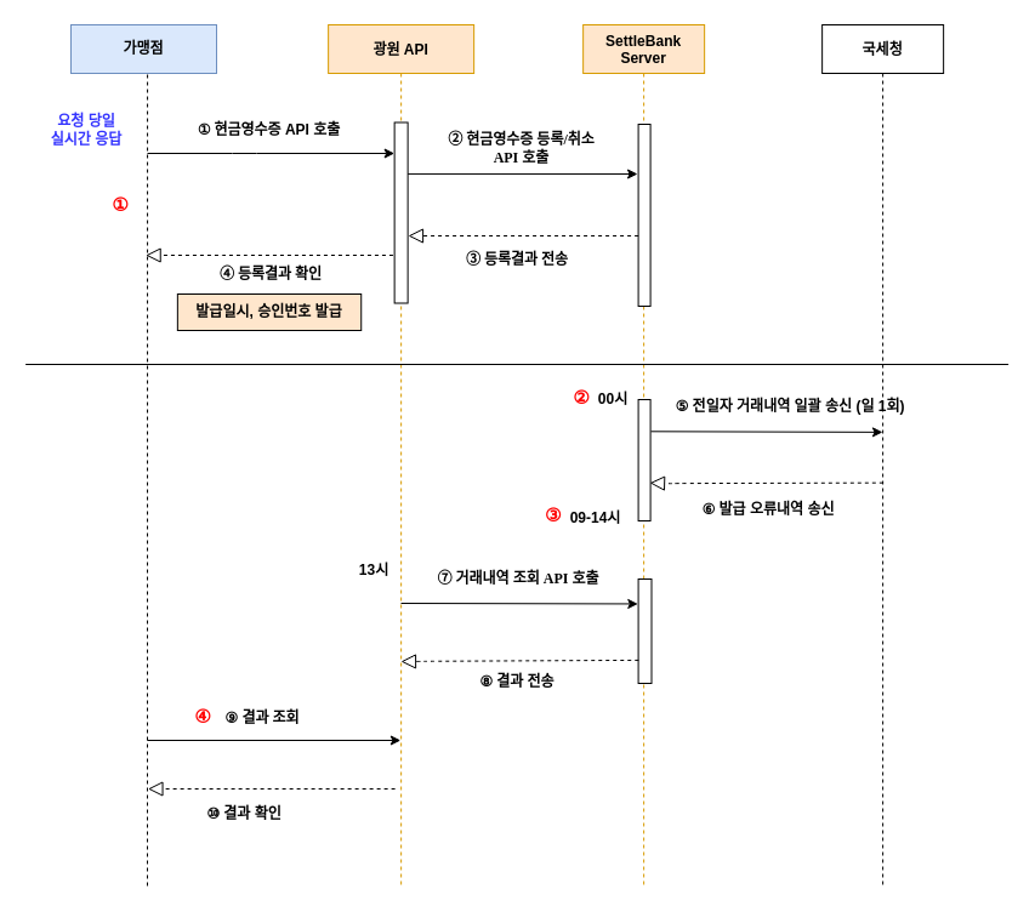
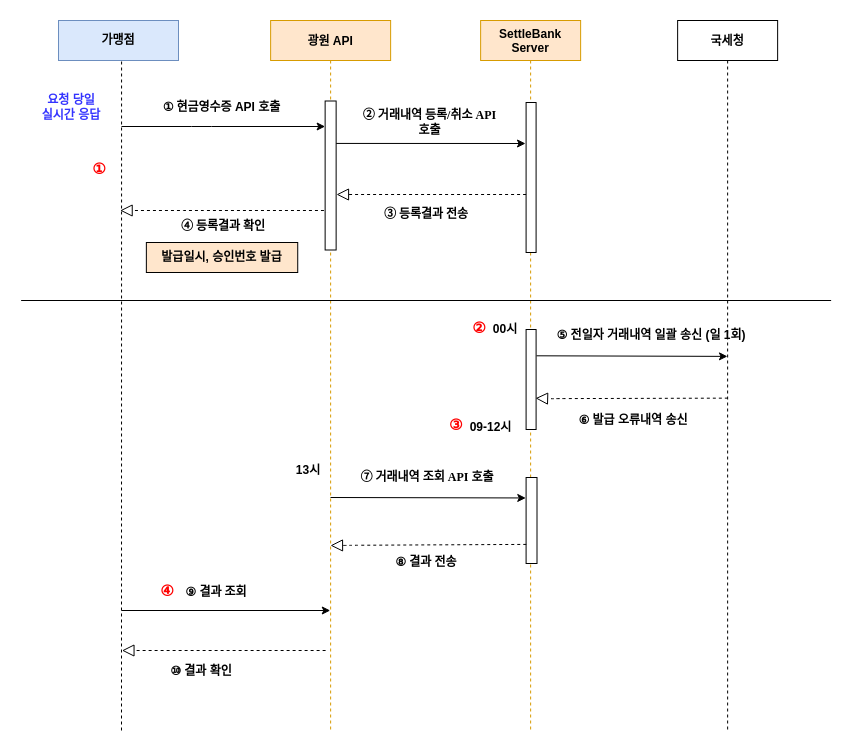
  <mxCell id="0" />
  <mxCell id="1" parent="0" />
  <mxCell id="2" value="광원 API" style="shape=umlLifeline;perimeter=lifelinePerimeter;container=1;collapsible=0;recursiveResize=0;rounded=0;shadow=0;strokeWidth=1;fontSize=12;fontStyle=1;fillColor=#ffe6cc;strokeColor=#d79b00;" vertex="1" parent="1"><mxGeometry x="270.13" y="20" width="120" height="710" as="geometry" /></mxCell>
  <mxCell id="3" value="국세청" style="shape=umlLifeline;perimeter=lifelinePerimeter;container=1;collapsible=0;recursiveResize=0;rounded=0;shadow=0;strokeWidth=1;fontSize=12;fontStyle=1" vertex="1" parent="1"><mxGeometry x="677.13" y="20" width="100" height="710" as="geometry" /></mxCell>
  <mxCell id="4" value="SettleBank&#10;Server" style="shape=umlLifeline;perimeter=lifelinePerimeter;container=1;collapsible=0;recursiveResize=0;rounded=0;shadow=0;strokeWidth=1;size=40;fontSize=12;fontStyle=1;fillColor=#ffe6cc;strokeColor=#d79b00;" vertex="1" parent="1"><mxGeometry x="480.13" y="20" width="100" height="710" as="geometry" /></mxCell>
  <mxCell id="5" value="" style="points=[];perimeter=orthogonalPerimeter;rounded=0;shadow=0;strokeWidth=1;fontSize=12;fontStyle=1" vertex="1" parent="4"><mxGeometry x="45.46" y="309" width="10" height="100" as="geometry" /></mxCell>
  <mxCell id="6" value="" style="points=[];perimeter=orthogonalPerimeter;rounded=0;shadow=0;strokeWidth=1;fontSize=12;fontStyle=1" vertex="1" parent="4"><mxGeometry x="45.46" y="82" width="10" height="150" as="geometry" /></mxCell>
  <mxCell id="7" value="" style="points=[];perimeter=orthogonalPerimeter;rounded=0;shadow=0;strokeWidth=1;fontSize=12;fontStyle=1" vertex="1" parent="4"><mxGeometry x="45.46" y="457" width="10.91" height="86" as="geometry" /></mxCell>
  <mxCell id="8" value="" style="points=[];perimeter=orthogonalPerimeter;rounded=0;shadow=0;strokeWidth=1;fontSize=12;fontStyle=1" vertex="1" parent="4"><mxGeometry x="-155.5" y="80.5" width="11" height="149" as="geometry" /></mxCell>
  <mxCell id="9" value="&lt;font style=&quot;font-size: 12px&quot;&gt;&lt;span lang=&quot;EN-US&quot; style=&quot;line-height: 125% ; font-family: &amp;#34;맑은 고딕&amp;#34; ; font-size: 12px&quot;&gt;⑥&lt;/span&gt;&amp;nbsp;발급 오류내역 송신&lt;/font&gt;" style="text;html=1;strokeColor=none;fillColor=none;align=center;verticalAlign=middle;whiteSpace=wrap;rounded=0;fontSize=12;fontStyle=1" vertex="1" parent="1"><mxGeometry x="558" y="403.5" width="150" height="33" as="geometry" /></mxCell>
  <mxCell id="10" value="" style="endArrow=classic;html=1;entryX=0.483;entryY=0.382;entryDx=0;entryDy=0;entryPerimeter=0;fontSize=12;fontStyle=1;exitX=1.034;exitY=0.153;exitDx=0;exitDy=0;exitPerimeter=0;" edge="1" parent="1"><mxGeometry width="50" height="50" relative="1" as="geometry"><mxPoint x="536" y="355.307" as="sourcePoint" /><mxPoint x="726.96" y="355.89" as="targetPoint" /><Array as="points" /></mxGeometry></mxCell>
  <mxCell id="11" value="&lt;font style=&quot;font-size: 12px&quot;&gt;&lt;span lang=&quot;EN-US&quot; style=&quot;line-height: 125% ; font-family: &amp;#34;맑은 고딕&amp;#34; ; font-size: 12px&quot;&gt;⑧&amp;nbsp;&lt;/span&gt;결과 전송&lt;br style=&quot;font-size: 12px&quot;&gt;&lt;/font&gt;" style="text;html=1;strokeColor=none;fillColor=none;align=center;verticalAlign=middle;whiteSpace=wrap;rounded=0;fontSize=12;fontStyle=1" vertex="1" parent="1"><mxGeometry x="366.64" y="552" width="118" height="20" as="geometry" /></mxCell>
  <mxCell id="12" value="&lt;font style=&quot;font-size: 12px&quot;&gt;⑨&amp;nbsp;&lt;/font&gt;&lt;span style=&quot;font-family: &amp;#34;맑은 고딕&amp;#34;&quot;&gt;결과 조회&lt;/span&gt;" style="text;html=1;strokeColor=none;fillColor=none;align=center;verticalAlign=middle;whiteSpace=wrap;rounded=0;fontSize=12;fontStyle=1" vertex="1" parent="1"><mxGeometry x="151.02" y="582" width="129.76" height="20" as="geometry" /></mxCell>
  <mxCell id="13" value="&lt;font style=&quot;font-size: 12px&quot;&gt;&lt;span lang=&quot;EN-US&quot; style=&quot;line-height: 125% ; font-family: &amp;#34;맑은 고딕&amp;#34; ; font-size: 12px&quot;&gt;⑩&lt;/span&gt;&amp;nbsp;결과 확인&lt;/font&gt;" style="text;html=1;strokeColor=none;fillColor=none;align=center;verticalAlign=middle;whiteSpace=wrap;rounded=0;fontSize=12;fontStyle=1" vertex="1" parent="1"><mxGeometry x="155.9" y="661.1" width="90" height="20" as="geometry" /></mxCell>
  <mxCell id="14" value="" style="startArrow=none;startFill=0;startSize=7;endArrow=block;endFill=0;endSize=10;dashed=1;html=1;fontSize=12;fontStyle=1;" edge="1" parent="1"><mxGeometry width="100" relative="1" as="geometry"><mxPoint x="325.12" y="650" as="sourcePoint" /><mxPoint x="121.44" y="650" as="targetPoint" /><Array as="points"><mxPoint x="228.44" y="650" /></Array></mxGeometry></mxCell>
  <mxCell id="15" value="" style="endArrow=classic;html=1;fontSize=12;fontStyle=1;exitX=1.005;exitY=0.268;exitDx=0;exitDy=0;exitPerimeter=0;" edge="1" parent="1"><mxGeometry width="50" height="50" relative="1" as="geometry"><mxPoint x="335.685" y="142.932" as="sourcePoint" /><mxPoint x="525" y="143" as="targetPoint" /></mxGeometry></mxCell>
- <mxCell id="16" value="&lt;span style=&quot;font-family: &amp;#34;맑은 고딕&amp;#34;&quot;&gt;②&amp;nbsp;&lt;/span&gt;&lt;font face=&quot;맑은 고딕&quot;&gt;현금영수증 등록/취소 API 호출&lt;/font&gt;" style="text;html=1;strokeColor=none;fillColor=none;align=center;verticalAlign=middle;whiteSpace=wrap;rounded=0;fontSize=12;fontStyle=1" vertex="1" parent="1"><mxGeometry x="357.11" y="112" width="145.06" height="20" as="geometry" /></mxCell>
+ <mxCell id="16" value="&lt;span style=&quot;font-family: &amp;#34;맑은 고딕&amp;#34;&quot;&gt;②&amp;nbsp;&lt;/span&gt;&lt;font face=&quot;맑은 고딕&quot;&gt;거래내역 등록/취소 API 호출&lt;/font&gt;" style="text;html=1;strokeColor=none;fillColor=none;align=center;verticalAlign=middle;whiteSpace=wrap;rounded=0;fontSize=12;fontStyle=1" vertex="1" parent="1"><mxGeometry x="357.11" y="112" width="145.06" height="20" as="geometry" /></mxCell>
  <mxCell id="17" value="&lt;font style=&quot;font-size: 12px&quot;&gt;&lt;span lang=&quot;EN-US&quot; style=&quot;line-height: 125% ; font-family: &amp;#34;맑은 고딕&amp;#34; ; font-size: 12px&quot;&gt;①&amp;nbsp;&lt;/span&gt;현금영수증 API 호출&lt;/font&gt;" style="text;html=1;strokeColor=none;fillColor=none;align=center;verticalAlign=middle;whiteSpace=wrap;rounded=0;fontSize=12;fontStyle=1" vertex="1" parent="1"><mxGeometry x="146" y="97" width="151.09" height="20" as="geometry" /></mxCell>
  <mxCell id="18" value="" style="endArrow=classic;html=1;fontSize=12;fontStyle=1;" edge="1" parent="1"><mxGeometry width="50" height="50" relative="1" as="geometry"><mxPoint x="121" y="126" as="sourcePoint" /><mxPoint x="324.63" y="126" as="targetPoint" /><Array as="points"><mxPoint x="121" y="126" /><mxPoint x="121" y="126" /><mxPoint x="201" y="126" /></Array></mxGeometry></mxCell>
  <mxCell id="19" value="&lt;font style=&quot;font-size: 12px&quot;&gt;&lt;span lang=&quot;EN-US&quot; style=&quot;line-height: 125% ; font-family: &amp;#34;맑은 고딕&amp;#34; ; font-size: 12px&quot;&gt;④ 등록결과 확인&lt;/span&gt;&lt;/font&gt;" style="text;html=1;strokeColor=none;fillColor=none;align=center;verticalAlign=middle;whiteSpace=wrap;rounded=0;fontSize=12;fontStyle=1" vertex="1" parent="1"><mxGeometry x="147.46" y="216" width="151.63" height="20" as="geometry" /></mxCell>
  <mxCell id="20" value="&lt;b&gt;가맹점&lt;/b&gt;" style="rounded=0;whiteSpace=wrap;html=1;fillColor=#dae8fc;strokeColor=#6c8ebf;" vertex="1" parent="1"><mxGeometry x="58" y="20" width="120" height="40" as="geometry" /></mxCell>
  <mxCell id="21" value="&lt;font color=&quot;#3333ff&quot;&gt;&lt;b&gt;요청 당일&lt;br&gt;실시간 응답&lt;/b&gt;&lt;/font&gt;" style="text;html=1;strokeColor=none;fillColor=none;align=center;verticalAlign=middle;whiteSpace=wrap;rounded=0;" vertex="1" parent="1"><mxGeometry x="30.64" y="97" width="80" height="20" as="geometry" /></mxCell>
  <mxCell id="22" value="&lt;span style=&quot;font-size: 12px&quot;&gt;발급일시, 승인번호 발급&lt;br style=&quot;font-size: 12px&quot;&gt;&lt;/span&gt;" style="rounded=0;whiteSpace=wrap;html=1;fontSize=12;fontStyle=1;fillColor=#ffe6cc;" vertex="1" parent="1"><mxGeometry x="145.86" y="242" width="151.37" height="30" as="geometry" /></mxCell>
  <mxCell id="23" value="" style="startArrow=none;startFill=0;startSize=7;endArrow=block;endFill=0;endSize=10;dashed=1;html=1;fontSize=12;fontStyle=1;exitX=0.02;exitY=0.396;exitDx=0;exitDy=0;exitPerimeter=0;" edge="1" parent="1"><mxGeometry width="100" relative="1" as="geometry"><mxPoint x="323.44" y="210.004" as="sourcePoint" /><mxPoint x="119.62" y="210" as="targetPoint" /><Array as="points"><mxPoint x="193.16" y="210" /></Array></mxGeometry></mxCell>
  <mxCell id="24" value="" style="endArrow=none;html=1;" edge="1" parent="1"><mxGeometry width="50" height="50" relative="1" as="geometry"><mxPoint x="20.64" y="300" as="sourcePoint" /><mxPoint x="830.64" y="300" as="targetPoint" /></mxGeometry></mxCell>
  <mxCell id="25" value="" style="startArrow=none;startFill=0;startSize=7;endArrow=block;endFill=0;endSize=10;dashed=1;html=1;fontSize=12;fontStyle=1;" edge="1" parent="1"><mxGeometry width="100" relative="1" as="geometry"><mxPoint x="525.59" y="194" as="sourcePoint" /><mxPoint x="336" y="194" as="targetPoint" /><Array as="points"><mxPoint x="409.54" y="194" /></Array></mxGeometry></mxCell>
  <mxCell id="26" value="&lt;font style=&quot;font-size: 12px&quot;&gt;&lt;span lang=&quot;EN-US&quot; style=&quot;line-height: 125% ; font-family: &amp;#34;맑은 고딕&amp;#34; ; font-size: 12px&quot;&gt;③ 등록결과 전송&lt;/span&gt;&lt;/font&gt;" style="text;html=1;strokeColor=none;fillColor=none;align=center;verticalAlign=middle;whiteSpace=wrap;rounded=0;fontSize=12;fontStyle=1" vertex="1" parent="1"><mxGeometry x="349.83" y="204" width="151.63" height="20" as="geometry" /></mxCell>
  <mxCell id="27" value="&lt;font style=&quot;font-size: 12px&quot;&gt;&lt;span lang=&quot;EN-US&quot; style=&quot;line-height: 125% ; font-family: &amp;#34;맑은 고딕&amp;#34; ; font-size: 12px&quot;&gt;⑤&lt;/span&gt;&amp;nbsp;전일자 거래내역 일괄 송신 (일 1회)&lt;/font&gt;" style="text;html=1;strokeColor=none;fillColor=none;align=center;verticalAlign=middle;whiteSpace=wrap;rounded=0;fontSize=12;fontStyle=1" vertex="1" parent="1"><mxGeometry x="540" y="318.5" width="221.68" height="33" as="geometry" /></mxCell>
  <mxCell id="28" value="&lt;b&gt;00시&lt;/b&gt;" style="text;html=1;strokeColor=none;fillColor=none;align=center;verticalAlign=middle;whiteSpace=wrap;rounded=0;" vertex="1" parent="1"><mxGeometry x="485.13" y="318.5" width="40" height="20" as="geometry" /></mxCell>
  <mxCell id="29" value="" style="startArrow=none;startFill=0;startSize=7;endArrow=block;endFill=0;endSize=10;dashed=1;html=1;fontSize=12;fontStyle=1;exitX=0.502;exitY=0.539;exitDx=0;exitDy=0;exitPerimeter=0;" edge="1" parent="1"><mxGeometry width="100" relative="1" as="geometry"><mxPoint x="727.33" y="397.64" as="sourcePoint" /><mxPoint x="535.05" y="397.75" as="targetPoint" /><Array as="points"><mxPoint x="556.99" y="398.11" /><mxPoint x="552.05" y="398.25" /></Array></mxGeometry></mxCell>
  <mxCell id="30" value="" style="endArrow=classic;html=1;fontSize=12;fontStyle=1;entryX=-0.028;entryY=0.145;entryDx=0;entryDy=0;entryPerimeter=0;" edge="1" parent="1"><mxGeometry width="50" height="50" relative="1" as="geometry"><mxPoint x="330.02" y="497" as="sourcePoint" /><mxPoint x="525.285" y="497.47" as="targetPoint" /></mxGeometry></mxCell>
  <mxCell id="31" value="&lt;span style=&quot;font-family: &amp;#34;맑은 고딕&amp;#34;&quot;&gt;⑦&amp;nbsp;&lt;/span&gt;&lt;font face=&quot;맑은 고딕&quot;&gt;거래내역 조회 API 호출&lt;/font&gt;" style="text;html=1;strokeColor=none;fillColor=none;align=center;verticalAlign=middle;whiteSpace=wrap;rounded=0;fontSize=12;fontStyle=1" vertex="1" parent="1"><mxGeometry x="332.26" y="467" width="189.72" height="20" as="geometry" /></mxCell>
  <mxCell id="32" value="&lt;b&gt;13시&lt;/b&gt;" style="text;html=1;strokeColor=none;fillColor=none;align=center;verticalAlign=middle;whiteSpace=wrap;rounded=0;" vertex="1" parent="1"><mxGeometry x="288" y="460" width="40" height="20" as="geometry" /></mxCell>
  <mxCell id="33" value="" style="startArrow=none;startFill=0;startSize=7;endArrow=block;endFill=0;endSize=10;dashed=1;html=1;fontSize=12;fontStyle=1;exitX=0.015;exitY=0.778;exitDx=0;exitDy=0;exitPerimeter=0;" edge="1" parent="1" source="7"><mxGeometry width="100" relative="1" as="geometry"><mxPoint x="522" y="544" as="sourcePoint" /><mxPoint x="330" y="545" as="targetPoint" /><Array as="points"><mxPoint x="351.44" y="544.78" /><mxPoint x="346.5" y="544.92" /></Array></mxGeometry></mxCell>
  <mxCell id="34" value="" style="endArrow=none;dashed=1;html=1;fontSize=12;fontStyle=1;entryX=0.509;entryY=0.991;entryDx=0;entryDy=0;entryPerimeter=0;" edge="1" parent="1"><mxGeometry width="50" height="50" relative="1" as="geometry"><mxPoint x="121" y="730" as="sourcePoint" /><mxPoint x="121.08" y="59.64" as="targetPoint" /></mxGeometry></mxCell>
  <mxCell id="35" value="" style="endArrow=classic;html=1;fontSize=12;fontStyle=1;entryX=0.497;entryY=0.831;entryDx=0;entryDy=0;entryPerimeter=0;" edge="1" parent="1" target="2"><mxGeometry width="50" height="50" relative="1" as="geometry"><mxPoint x="121" y="610" as="sourcePoint" /><mxPoint x="327" y="610" as="targetPoint" /></mxGeometry></mxCell>
- <mxCell id="36" value="&lt;b&gt;09-14시&lt;/b&gt;" style="text;html=1;strokeColor=none;fillColor=none;align=center;verticalAlign=middle;whiteSpace=wrap;rounded=0;" vertex="1" parent="1"><mxGeometry x="456.19" y="416.5" width="68.94" height="20" as="geometry" /></mxCell>
+ <mxCell id="36" value="&lt;b&gt;09-12시&lt;/b&gt;" style="text;html=1;strokeColor=none;fillColor=none;align=center;verticalAlign=middle;whiteSpace=wrap;rounded=0;" vertex="1" parent="1"><mxGeometry x="456.19" y="416.5" width="68.94" height="20" as="geometry" /></mxCell>
  <mxCell id="37" value="&lt;span style=&quot;font-family: &amp;#34;맑은 고딕&amp;#34;&quot;&gt;&lt;b&gt;&lt;font style=&quot;font-size: 15px&quot; color=&quot;#ff0000&quot;&gt;①&lt;/font&gt;&lt;/b&gt;&lt;/span&gt;" style="text;html=1;strokeColor=none;fillColor=none;align=center;verticalAlign=middle;whiteSpace=wrap;rounded=0;" vertex="1" parent="1"><mxGeometry x="79" y="158" width="40" height="20" as="geometry" /></mxCell>
  <mxCell id="38" value="&lt;span style=&quot;font-family: &amp;#34;맑은 고딕&amp;#34; ; font-weight: 700&quot;&gt;&lt;font style=&quot;font-size: 15px&quot; color=&quot;#ff0000&quot;&gt;②&lt;/font&gt;&lt;/span&gt;" style="text;html=1;strokeColor=none;fillColor=none;align=center;verticalAlign=middle;whiteSpace=wrap;rounded=0;" vertex="1" parent="1"><mxGeometry x="459.19" y="316.5" width="40" height="20" as="geometry" /></mxCell>
  <mxCell id="39" value="&lt;span style=&quot;font-family: &amp;#34;맑은 고딕&amp;#34; ; font-weight: 700 ; text-align: center&quot;&gt;&lt;font style=&quot;font-size: 15px&quot; color=&quot;#ff0000&quot;&gt;③&lt;/font&gt;&lt;/span&gt;" style="text;whiteSpace=wrap;html=1;" vertex="1" parent="1"><mxGeometry x="447.135" y="408.5" width="33" height="28" as="geometry" /></mxCell>
  <mxCell id="40" value="&lt;span style=&quot;font-family: &amp;#34;맑은 고딕&amp;#34; ; font-weight: 700&quot;&gt;&lt;font color=&quot;#ff0000&quot; style=&quot;font-size: 15px&quot;&gt;④&lt;/font&gt;&lt;/span&gt;" style="text;html=1;strokeColor=none;fillColor=none;align=center;verticalAlign=middle;whiteSpace=wrap;rounded=0;" vertex="1" parent="1"><mxGeometry x="147" y="580" width="40" height="20" as="geometry" /></mxCell>
